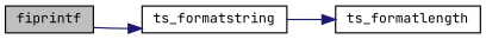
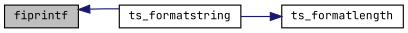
  digraph {
    fontname="JetBrains Mono"
    rankdir=LR
    node [color=black fillcolor=white fontname="JetBrains Mono" fontsize=10 shape=record style=filled]
    edge [color=midnightblue fontname="JetBrains Mono" fontsize=10 labelfontname=Helvetica labelfontsize=10 style=solid]
    n1 [fillcolor=grey75 fontcolor=black height=0.2 label=fiprintf width=0.4]
    n2 [height=0.2 label=ts_formatstring width=0.4]
    n3 [height=0.2 label=ts_formatlength width=0.4]
-   n1 -> n2
+   n2 -> n1
    n2 -> n3
  }
